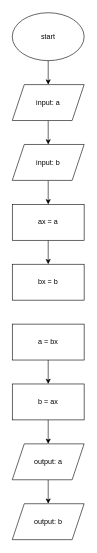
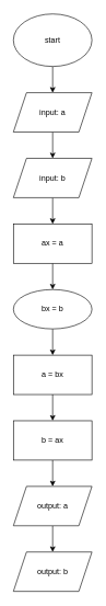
  <mxCell id="0" />
  <mxCell id="1" parent="0" />
  <mxCell id="2" style="edgeStyle=orthogonalEdgeStyle;rounded=0;orthogonalLoop=1;jettySize=auto;html=1;" edge="1" parent="1" source="3" target="5"><mxGeometry relative="1" as="geometry" /></mxCell>
  <mxCell id="3" value="start" style="ellipse;whiteSpace=wrap;html=1;" vertex="1" parent="1"><mxGeometry x="20" y="20" width="120" height="80" as="geometry" /></mxCell>
  <mxCell id="4" style="edgeStyle=orthogonalEdgeStyle;rounded=0;orthogonalLoop=1;jettySize=auto;html=1;" edge="1" parent="1" source="5" target="7"><mxGeometry relative="1" as="geometry" /></mxCell>
  <mxCell id="5" value="input: a" style="shape=parallelogram;perimeter=parallelogramPerimeter;whiteSpace=wrap;html=1;fixedSize=1;" vertex="1" parent="1"><mxGeometry x="20" y="140" width="120" height="60" as="geometry" /></mxCell>
  <mxCell id="6" style="edgeStyle=orthogonalEdgeStyle;rounded=0;orthogonalLoop=1;jettySize=auto;html=1;" edge="1" parent="1" source="7" target="9"><mxGeometry relative="1" as="geometry" /></mxCell>
  <mxCell id="7" value="input: b" style="shape=parallelogram;perimeter=parallelogramPerimeter;whiteSpace=wrap;html=1;fixedSize=1;" vertex="1" parent="1"><mxGeometry x="20" y="240" width="120" height="60" as="geometry" /></mxCell>
  <mxCell id="8" style="edgeStyle=orthogonalEdgeStyle;rounded=0;orthogonalLoop=1;jettySize=auto;html=1;" edge="1" parent="1" source="9" target="11"><mxGeometry relative="1" as="geometry" /></mxCell>
  <mxCell id="9" value="ax = a" style="rounded=0;whiteSpace=wrap;html=1;" vertex="1" parent="1"><mxGeometry x="20" y="340" width="120" height="60" as="geometry" /></mxCell>
- <mxCell id="11" value="bx = b" style="rounded=0;whiteSpace=wrap;html=1;" vertex="1" parent="1"><mxGeometry x="20" y="440" width="120" height="60" as="geometry" /></mxCell>
+ <mxCell id="10" style="edgeStyle=orthogonalEdgeStyle;rounded=0;orthogonalLoop=1;jettySize=auto;html=1;" edge="1" parent="1" source="11" target="13"><mxGeometry relative="1" as="geometry" /></mxCell>
+ <mxCell id="11" value="bx = b" style="ellipse;whiteSpace=wrap;html=1;" vertex="1" parent="1"><mxGeometry x="20" y="440" width="120" height="60" as="geometry" /></mxCell>
  <mxCell id="12" style="edgeStyle=orthogonalEdgeStyle;rounded=0;orthogonalLoop=1;jettySize=auto;html=1;" edge="1" parent="1" source="13" target="15"><mxGeometry relative="1" as="geometry" /></mxCell>
  <mxCell id="13" value="a = bx" style="rounded=0;whiteSpace=wrap;html=1;" vertex="1" parent="1"><mxGeometry x="20" y="540" width="120" height="60" as="geometry" /></mxCell>
  <mxCell id="14" style="edgeStyle=orthogonalEdgeStyle;rounded=0;orthogonalLoop=1;jettySize=auto;html=1;" edge="1" parent="1" source="15" target="17"><mxGeometry relative="1" as="geometry" /></mxCell>
  <mxCell id="15" value="b = ax" style="rounded=0;whiteSpace=wrap;html=1;" vertex="1" parent="1"><mxGeometry x="20" y="640" width="120" height="60" as="geometry" /></mxCell>
  <mxCell id="16" style="edgeStyle=orthogonalEdgeStyle;rounded=0;orthogonalLoop=1;jettySize=auto;html=1;" edge="1" parent="1" source="17" target="18"><mxGeometry relative="1" as="geometry" /></mxCell>
  <mxCell id="17" value="output: a" style="shape=parallelogram;perimeter=parallelogramPerimeter;whiteSpace=wrap;html=1;fixedSize=1;" vertex="1" parent="1"><mxGeometry x="20" y="740" width="120" height="60" as="geometry" /></mxCell>
  <mxCell id="18" value="output: b" style="shape=parallelogram;perimeter=parallelogramPerimeter;whiteSpace=wrap;html=1;fixedSize=1;" vertex="1" parent="1"><mxGeometry x="20" y="840" width="120" height="60" as="geometry" /></mxCell>
